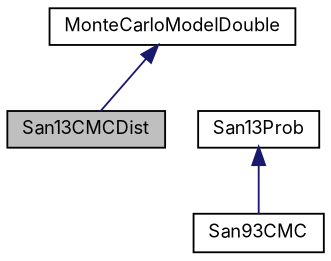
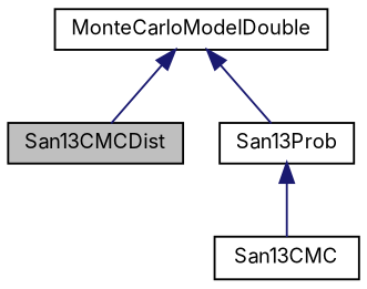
  digraph {
    fontname=Inter
    node [color=black fontname=Inter fontsize=10 shape=record]
    edge [color=midnightblue dir=back fontname=Inter fontsize=10 labelfontname=Helvetica labelfontsize=10 style=solid]
    n1 [fillcolor=grey75 fontcolor=black height=0.2 label=San13CMCDist style=filled width=0.4]
-   n2 [height=0.2 label=San93CMC width=0.4]
+   n2 [height=0.2 label=San13CMC width=0.4]
    n3 [height=0.2 label=San13Prob width=0.4]
    n4 [height=0.2 label=MonteCarloModelDouble width=0.4]
    n3 -> n2
    n4 -> n1
+   n4 -> n3
  }
